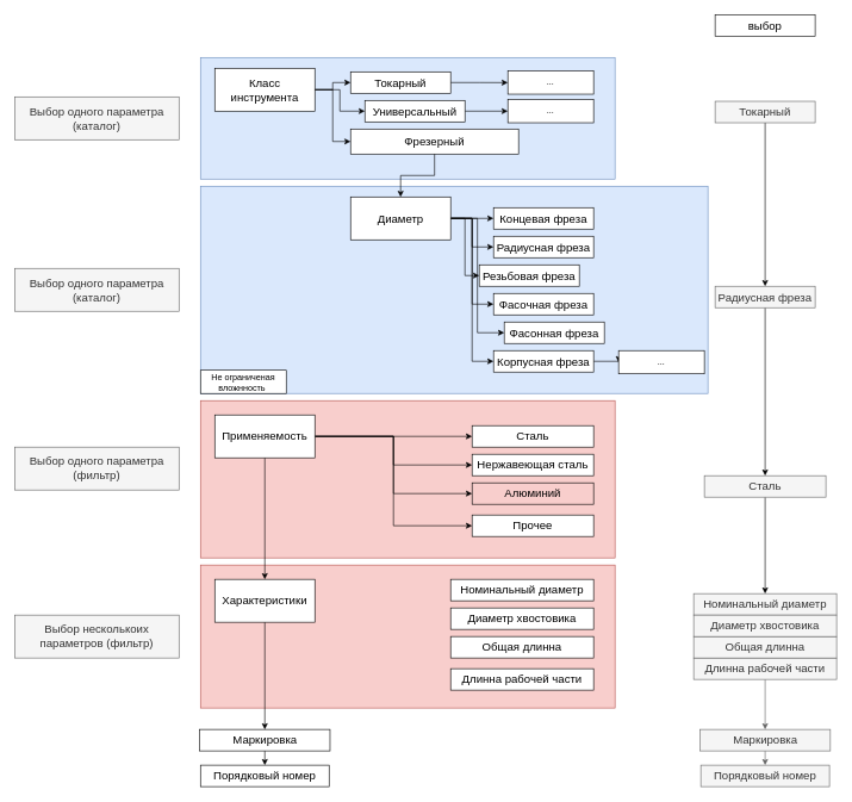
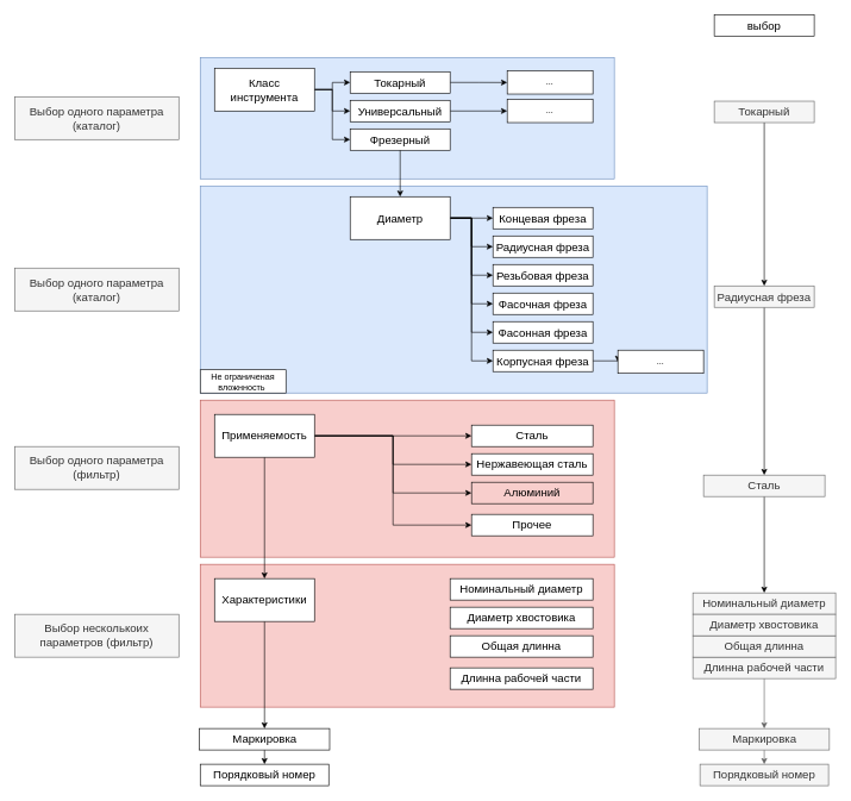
  <mxCell id="0" />
  <mxCell id="1" parent="0" />
  <mxCell id="2" value="" style="rounded=0;whiteSpace=wrap;html=1;fillColor=#f8cecc;strokeColor=#b85450;movable=1;resizable=1;rotatable=1;deletable=1;editable=1;locked=0;connectable=1;" vertex="1" parent="1"><mxGeometry x="280" y="790" width="580" height="200" as="geometry" /></mxCell>
  <mxCell id="3" value="" style="rounded=0;whiteSpace=wrap;html=1;fillColor=#f8cecc;strokeColor=#b85450;movable=1;resizable=1;rotatable=1;deletable=1;editable=1;locked=0;connectable=1;" vertex="1" parent="1"><mxGeometry x="280" y="560" width="580" height="220" as="geometry" /></mxCell>
  <mxCell id="4" value="" style="rounded=0;whiteSpace=wrap;html=1;fillColor=#dae8fc;strokeColor=#6c8ebf;movable=1;resizable=1;rotatable=1;deletable=1;editable=1;locked=0;connectable=1;" vertex="1" parent="1"><mxGeometry x="280" y="260" width="710" height="290" as="geometry" /></mxCell>
  <mxCell id="5" value="" style="rounded=0;whiteSpace=wrap;html=1;fillColor=#dae8fc;strokeColor=#6c8ebf;movable=0;resizable=0;rotatable=0;deletable=0;editable=0;locked=1;connectable=0;" vertex="1" parent="1"><mxGeometry x="280" y="80" width="580" height="170" as="geometry" /></mxCell>
- <mxCell id="6" value="&lt;font style=&quot;font-size: 16px;&quot;&gt;Фрезерный&lt;/font&gt;" style="rounded=0;whiteSpace=wrap;html=1;" vertex="1" parent="1"><mxGeometry x="490" y="180" width="235" height="35" as="geometry" /></mxCell>
+ <mxCell id="6" value="&lt;font style=&quot;font-size: 16px;&quot;&gt;Фрезерный&lt;/font&gt;" style="rounded=0;whiteSpace=wrap;html=1;" vertex="1" parent="1"><mxGeometry x="490" y="180" width="140" height="30" as="geometry" /></mxCell>
  <mxCell id="7" style="edgeStyle=orthogonalEdgeStyle;rounded=0;orthogonalLoop=1;jettySize=auto;html=1;exitX=1;exitY=0.5;exitDx=0;exitDy=0;" edge="1" parent="1" source="11" target="13"><mxGeometry relative="1" as="geometry" /></mxCell>
  <mxCell id="8" style="edgeStyle=orthogonalEdgeStyle;rounded=0;orthogonalLoop=1;jettySize=auto;html=1;exitX=1;exitY=0.5;exitDx=0;exitDy=0;entryX=0;entryY=0.5;entryDx=0;entryDy=0;" edge="1" parent="1" source="11" target="15"><mxGeometry relative="1" as="geometry" /></mxCell>
  <mxCell id="9" style="edgeStyle=orthogonalEdgeStyle;rounded=0;orthogonalLoop=1;jettySize=auto;html=1;exitX=1;exitY=0.5;exitDx=0;exitDy=0;entryX=0;entryY=0.5;entryDx=0;entryDy=0;" edge="1" parent="1" source="11" target="6"><mxGeometry relative="1" as="geometry" /></mxCell>
  <mxCell id="10" style="edgeStyle=orthogonalEdgeStyle;rounded=0;orthogonalLoop=1;jettySize=auto;html=1;entryX=0.5;entryY=0;entryDx=0;entryDy=0;exitX=0.5;exitY=1;exitDx=0;exitDy=0;" edge="1" parent="1" source="6" target="22"><mxGeometry relative="1" as="geometry" /></mxCell>
  <mxCell id="11" value="&lt;font style=&quot;font-size: 16px;&quot;&gt;Класс инструмента&lt;/font&gt;" style="rounded=0;whiteSpace=wrap;html=1;movable=1;resizable=1;rotatable=1;deletable=1;editable=1;locked=0;connectable=1;" vertex="1" parent="1"><mxGeometry x="300" y="95" width="140" height="60" as="geometry" /></mxCell>
  <mxCell id="12" value="" style="edgeStyle=orthogonalEdgeStyle;rounded=0;orthogonalLoop=1;jettySize=auto;html=1;" edge="1" parent="1" source="13" target="52"><mxGeometry relative="1" as="geometry" /></mxCell>
  <mxCell id="13" value="&lt;font style=&quot;font-size: 16px;&quot;&gt;Токарный&lt;/font&gt;" style="rounded=0;whiteSpace=wrap;html=1;" vertex="1" parent="1"><mxGeometry x="490" y="100" width="140" height="30" as="geometry" /></mxCell>
  <mxCell id="14" style="edgeStyle=orthogonalEdgeStyle;rounded=0;orthogonalLoop=1;jettySize=auto;html=1;exitX=1;exitY=0.5;exitDx=0;exitDy=0;entryX=0;entryY=0.5;entryDx=0;entryDy=0;" edge="1" parent="1" source="15" target="53"><mxGeometry relative="1" as="geometry" /></mxCell>
- <mxCell id="15" value="&lt;font style=&quot;font-size: 16px;&quot;&gt;Универсальный&lt;/font&gt;" style="rounded=0;whiteSpace=wrap;html=1;" vertex="1" parent="1"><mxGeometry x="510" y="140" width="140" height="30" as="geometry" /></mxCell>
+ <mxCell id="15" value="&lt;font style=&quot;font-size: 16px;&quot;&gt;Универсальный&lt;/font&gt;" style="rounded=0;whiteSpace=wrap;html=1;" vertex="1" parent="1"><mxGeometry x="490" y="140" width="140" height="30" as="geometry" /></mxCell>
  <mxCell id="16" style="edgeStyle=orthogonalEdgeStyle;rounded=0;orthogonalLoop=1;jettySize=auto;html=1;exitX=1;exitY=0.5;exitDx=0;exitDy=0;entryX=0;entryY=0.5;entryDx=0;entryDy=0;" edge="1" parent="1" source="22" target="24"><mxGeometry relative="1" as="geometry" /></mxCell>
  <mxCell id="17" style="edgeStyle=orthogonalEdgeStyle;rounded=0;orthogonalLoop=1;jettySize=auto;html=1;exitX=1;exitY=0.5;exitDx=0;exitDy=0;entryX=0;entryY=0.5;entryDx=0;entryDy=0;" edge="1" parent="1" source="22" target="23"><mxGeometry relative="1" as="geometry" /></mxCell>
  <mxCell id="18" style="edgeStyle=orthogonalEdgeStyle;rounded=0;orthogonalLoop=1;jettySize=auto;html=1;exitX=1;exitY=0.5;exitDx=0;exitDy=0;entryX=0;entryY=0.5;entryDx=0;entryDy=0;" edge="1" parent="1" source="22" target="26"><mxGeometry relative="1" as="geometry" /></mxCell>
  <mxCell id="19" style="edgeStyle=orthogonalEdgeStyle;rounded=0;orthogonalLoop=1;jettySize=auto;html=1;exitX=1;exitY=0.5;exitDx=0;exitDy=0;entryX=0;entryY=0.5;entryDx=0;entryDy=0;" edge="1" parent="1" source="22" target="29"><mxGeometry relative="1" as="geometry" /></mxCell>
  <mxCell id="20" style="edgeStyle=orthogonalEdgeStyle;rounded=0;orthogonalLoop=1;jettySize=auto;html=1;exitX=1;exitY=0.5;exitDx=0;exitDy=0;entryX=0;entryY=0.5;entryDx=0;entryDy=0;" edge="1" parent="1" source="22" target="28"><mxGeometry relative="1" as="geometry" /></mxCell>
  <mxCell id="21" style="edgeStyle=orthogonalEdgeStyle;rounded=0;orthogonalLoop=1;jettySize=auto;html=1;exitX=1;exitY=0.5;exitDx=0;exitDy=0;entryX=0;entryY=0.5;entryDx=0;entryDy=0;" edge="1" parent="1" source="22" target="25"><mxGeometry relative="1" as="geometry" /></mxCell>
  <mxCell id="22" value="&lt;font style=&quot;font-size: 16px;&quot;&gt;Диаметр&lt;/font&gt;" style="rounded=0;whiteSpace=wrap;html=1;movable=1;resizable=1;rotatable=1;deletable=1;editable=1;locked=0;connectable=1;" vertex="1" parent="1"><mxGeometry x="490" y="275" width="140" height="60" as="geometry" /></mxCell>
  <mxCell id="23" value="&lt;font style=&quot;font-size: 16px;&quot;&gt;Радиусная фреза&lt;/font&gt;" style="rounded=0;whiteSpace=wrap;html=1;" vertex="1" parent="1"><mxGeometry x="690" y="330" width="140" height="30" as="geometry" /></mxCell>
  <mxCell id="24" value="&lt;font style=&quot;font-size: 16px;&quot;&gt;Концевая фреза&lt;/font&gt;" style="rounded=0;whiteSpace=wrap;html=1;" vertex="1" parent="1"><mxGeometry x="690" y="290" width="140" height="30" as="geometry" /></mxCell>
- <mxCell id="25" value="&lt;font style=&quot;font-size: 16px;&quot;&gt;Резьбовая фреза&lt;/font&gt;" style="rounded=0;whiteSpace=wrap;html=1;" vertex="1" parent="1"><mxGeometry x="670" y="370" width="140" height="30" as="geometry" /></mxCell>
+ <mxCell id="25" value="&lt;font style=&quot;font-size: 16px;&quot;&gt;Резьбовая фреза&lt;/font&gt;" style="rounded=0;whiteSpace=wrap;html=1;" vertex="1" parent="1"><mxGeometry x="690" y="370" width="140" height="30" as="geometry" /></mxCell>
  <mxCell id="26" value="&lt;font style=&quot;font-size: 16px;&quot;&gt;Фасочная фреза&lt;/font&gt;" style="rounded=0;whiteSpace=wrap;html=1;" vertex="1" parent="1"><mxGeometry x="690" y="410" width="140" height="30" as="geometry" /></mxCell>
  <mxCell id="27" style="edgeStyle=orthogonalEdgeStyle;rounded=0;orthogonalLoop=1;jettySize=auto;html=1;exitX=1;exitY=0.5;exitDx=0;exitDy=0;entryX=0;entryY=0.5;entryDx=0;entryDy=0;" edge="1" parent="1" source="28" target="71"><mxGeometry relative="1" as="geometry" /></mxCell>
  <mxCell id="28" value="&lt;font style=&quot;font-size: 16px;&quot;&gt;Корпусная фреза&lt;/font&gt;" style="rounded=0;whiteSpace=wrap;html=1;" vertex="1" parent="1"><mxGeometry x="690" y="490" width="140" height="30" as="geometry" /></mxCell>
- <mxCell id="29" value="&lt;font style=&quot;font-size: 16px;&quot;&gt;Фасонная фреза&lt;/font&gt;" style="rounded=0;whiteSpace=wrap;html=1;" vertex="1" parent="1"><mxGeometry x="705" y="450" width="140" height="30" as="geometry" /></mxCell>
+ <mxCell id="29" value="&lt;font style=&quot;font-size: 16px;&quot;&gt;Фасонная фреза&lt;/font&gt;" style="rounded=0;whiteSpace=wrap;html=1;" vertex="1" parent="1"><mxGeometry x="690" y="450" width="140" height="30" as="geometry" /></mxCell>
  <mxCell id="30" style="edgeStyle=orthogonalEdgeStyle;rounded=0;orthogonalLoop=1;jettySize=auto;html=1;" edge="1" parent="1" source="35" target="36"><mxGeometry relative="1" as="geometry" /></mxCell>
  <mxCell id="31" style="edgeStyle=orthogonalEdgeStyle;rounded=0;orthogonalLoop=1;jettySize=auto;html=1;exitX=1;exitY=0.5;exitDx=0;exitDy=0;entryX=0;entryY=0.5;entryDx=0;entryDy=0;" edge="1" parent="1" source="35" target="39"><mxGeometry relative="1" as="geometry" /></mxCell>
  <mxCell id="32" style="edgeStyle=orthogonalEdgeStyle;rounded=0;orthogonalLoop=1;jettySize=auto;html=1;exitX=1;exitY=0.5;exitDx=0;exitDy=0;entryX=0;entryY=0.5;entryDx=0;entryDy=0;" edge="1" parent="1" source="35" target="38"><mxGeometry relative="1" as="geometry" /></mxCell>
  <mxCell id="33" style="edgeStyle=orthogonalEdgeStyle;rounded=0;orthogonalLoop=1;jettySize=auto;html=1;exitX=1;exitY=0.5;exitDx=0;exitDy=0;entryX=0;entryY=0.5;entryDx=0;entryDy=0;" edge="1" parent="1" source="35" target="37"><mxGeometry relative="1" as="geometry" /></mxCell>
  <mxCell id="34" style="edgeStyle=orthogonalEdgeStyle;rounded=0;orthogonalLoop=1;jettySize=auto;html=1;exitX=0.5;exitY=1;exitDx=0;exitDy=0;" edge="1" parent="1" source="35" target="45"><mxGeometry relative="1" as="geometry" /></mxCell>
  <mxCell id="35" value="&lt;font style=&quot;font-size: 16px;&quot;&gt;Применяемость&lt;/font&gt;" style="rounded=0;whiteSpace=wrap;html=1;movable=1;resizable=1;rotatable=1;deletable=1;editable=1;locked=0;connectable=1;" vertex="1" parent="1"><mxGeometry x="300" y="580" width="140" height="60" as="geometry" /></mxCell>
  <mxCell id="36" value="&lt;font style=&quot;font-size: 16px;&quot;&gt;Сталь&lt;/font&gt;" style="rounded=0;whiteSpace=wrap;html=1;" vertex="1" parent="1"><mxGeometry x="660" y="595" width="170" height="30" as="geometry" /></mxCell>
  <mxCell id="37" value="&lt;font style=&quot;font-size: 16px;&quot;&gt;Прочее&lt;/font&gt;" style="rounded=0;whiteSpace=wrap;html=1;" vertex="1" parent="1"><mxGeometry x="660" y="720" width="170" height="30" as="geometry" /></mxCell>
  <mxCell id="38" value="&lt;font style=&quot;font-size: 16px;&quot;&gt;Алюминий&lt;/font&gt;" style="rounded=0;whiteSpace=wrap;html=1;fillColor=#f8cecc;" vertex="1" parent="1"><mxGeometry x="660" y="675" width="170" height="30" as="geometry" /></mxCell>
  <mxCell id="39" value="&lt;font style=&quot;font-size: 16px;&quot;&gt;Нержавеющая сталь&lt;/font&gt;" style="rounded=0;whiteSpace=wrap;html=1;" vertex="1" parent="1"><mxGeometry x="660" y="635" width="170" height="30" as="geometry" /></mxCell>
  <mxCell id="40" value="&lt;font style=&quot;font-size: 16px;&quot;&gt;Номинальный диаметр&lt;/font&gt;" style="rounded=0;whiteSpace=wrap;html=1;" vertex="1" parent="1"><mxGeometry x="630" y="810" width="200" height="30" as="geometry" /></mxCell>
  <mxCell id="41" value="&lt;font style=&quot;font-size: 16px;&quot;&gt;Длинна рабочей части&lt;/font&gt;" style="rounded=0;whiteSpace=wrap;html=1;" vertex="1" parent="1"><mxGeometry x="630" y="935" width="200" height="30" as="geometry" /></mxCell>
  <mxCell id="42" value="&lt;font style=&quot;font-size: 16px;&quot;&gt;Общая длинна&lt;/font&gt;" style="rounded=0;whiteSpace=wrap;html=1;" vertex="1" parent="1"><mxGeometry x="630" y="890" width="200" height="30" as="geometry" /></mxCell>
  <mxCell id="43" value="&lt;font style=&quot;font-size: 16px;&quot;&gt;Диаметр хвостовика&lt;/font&gt;" style="rounded=0;whiteSpace=wrap;html=1;" vertex="1" parent="1"><mxGeometry x="630" y="850" width="200" height="30" as="geometry" /></mxCell>
  <mxCell id="44" style="edgeStyle=orthogonalEdgeStyle;rounded=0;orthogonalLoop=1;jettySize=auto;html=1;exitX=0.5;exitY=1;exitDx=0;exitDy=0;entryX=0.5;entryY=0;entryDx=0;entryDy=0;" edge="1" parent="1" source="45" target="47"><mxGeometry relative="1" as="geometry" /></mxCell>
  <mxCell id="45" value="&lt;font style=&quot;font-size: 16px;&quot;&gt;Характеристики&lt;/font&gt;" style="rounded=0;whiteSpace=wrap;html=1;movable=1;resizable=1;rotatable=1;deletable=1;editable=1;locked=0;connectable=1;" vertex="1" parent="1"><mxGeometry x="300" y="810" width="140" height="60" as="geometry" /></mxCell>
  <mxCell id="46" style="edgeStyle=orthogonalEdgeStyle;rounded=0;orthogonalLoop=1;jettySize=auto;html=1;exitX=0.5;exitY=1;exitDx=0;exitDy=0;entryX=0.5;entryY=0;entryDx=0;entryDy=0;" edge="1" parent="1" source="47" target="48"><mxGeometry relative="1" as="geometry" /></mxCell>
  <mxCell id="47" value="&lt;font style=&quot;font-size: 16px;&quot;&gt;Маркировка&lt;/font&gt;" style="rounded=0;whiteSpace=wrap;html=1;" vertex="1" parent="1"><mxGeometry x="278.75" y="1020" width="182.5" height="30" as="geometry" /></mxCell>
  <mxCell id="48" value="&lt;font style=&quot;font-size: 16px;&quot;&gt;Порядковый номер&lt;/font&gt;" style="rounded=0;whiteSpace=wrap;html=1;" vertex="1" parent="1"><mxGeometry x="280" y="1070" width="180" height="30" as="geometry" /></mxCell>
  <mxCell id="49" value="&lt;font style=&quot;font-size: 16px;&quot;&gt;Выбор несколькоих параметров (фильтр)&lt;/font&gt;" style="rounded=0;whiteSpace=wrap;html=1;fillColor=#f5f5f5;fontColor=#333333;strokeColor=#666666;" vertex="1" parent="1"><mxGeometry x="20" y="860" width="230" height="60" as="geometry" /></mxCell>
  <mxCell id="50" value="&lt;font style=&quot;font-size: 16px;&quot;&gt;Выбор одного параметра (фильтр)&lt;/font&gt;" style="rounded=0;whiteSpace=wrap;html=1;fillColor=#f5f5f5;fontColor=#333333;strokeColor=#666666;" vertex="1" parent="1"><mxGeometry x="20" y="625" width="230" height="60" as="geometry" /></mxCell>
  <mxCell id="51" value="&lt;font style=&quot;font-size: 16px;&quot;&gt;Выбор одного параметра (каталог)&lt;/font&gt;" style="rounded=0;whiteSpace=wrap;html=1;fillColor=#f5f5f5;fontColor=#333333;strokeColor=#666666;" vertex="1" parent="1"><mxGeometry x="20" y="375" width="230" height="60" as="geometry" /></mxCell>
  <mxCell id="52" value="..." style="whiteSpace=wrap;html=1;rounded=0;" vertex="1" parent="1"><mxGeometry x="710" y="98.75" width="120" height="32.5" as="geometry" /></mxCell>
  <mxCell id="53" value="..." style="whiteSpace=wrap;html=1;rounded=0;" vertex="1" parent="1"><mxGeometry x="710" y="138.75" width="120" height="32.5" as="geometry" /></mxCell>
  <mxCell id="54" value="&lt;font style=&quot;font-size: 16px;&quot;&gt;Выбор одного параметра (каталог)&lt;/font&gt;" style="rounded=0;whiteSpace=wrap;html=1;fillColor=#f5f5f5;fontColor=#333333;strokeColor=#666666;" vertex="1" parent="1"><mxGeometry x="20" y="135" width="230" height="60" as="geometry" /></mxCell>
  <mxCell id="55" style="edgeStyle=orthogonalEdgeStyle;rounded=0;orthogonalLoop=1;jettySize=auto;html=1;exitX=0.5;exitY=1;exitDx=0;exitDy=0;" edge="1" parent="1" source="56" target="59"><mxGeometry relative="1" as="geometry" /></mxCell>
  <mxCell id="56" value="&lt;font style=&quot;font-size: 16px;&quot;&gt;Токарный&lt;/font&gt;" style="rounded=0;whiteSpace=wrap;html=1;fillColor=#f5f5f5;fontColor=#333333;strokeColor=#666666;" vertex="1" parent="1"><mxGeometry x="1000" y="141.25" width="140" height="30" as="geometry" /></mxCell>
  <mxCell id="57" value="&lt;font style=&quot;font-size: 16px;&quot;&gt;выбор&lt;/font&gt;" style="rounded=0;whiteSpace=wrap;html=1;" vertex="1" parent="1"><mxGeometry x="1000" y="20" width="140" height="30" as="geometry" /></mxCell>
  <mxCell id="58" style="edgeStyle=orthogonalEdgeStyle;rounded=0;orthogonalLoop=1;jettySize=auto;html=1;exitX=0.5;exitY=1;exitDx=0;exitDy=0;entryX=0.5;entryY=0;entryDx=0;entryDy=0;" edge="1" parent="1" source="59" target="61"><mxGeometry relative="1" as="geometry" /></mxCell>
  <mxCell id="59" value="&lt;font style=&quot;font-size: 16px;&quot;&gt;Радиусная фреза&lt;/font&gt;" style="rounded=0;whiteSpace=wrap;html=1;fillColor=#f5f5f5;fontColor=#333333;strokeColor=#666666;" vertex="1" parent="1"><mxGeometry x="1000" y="400" width="140" height="30" as="geometry" /></mxCell>
  <mxCell id="60" style="edgeStyle=orthogonalEdgeStyle;rounded=0;orthogonalLoop=1;jettySize=auto;html=1;exitX=0.5;exitY=1;exitDx=0;exitDy=0;entryX=0.5;entryY=0;entryDx=0;entryDy=0;" edge="1" parent="1" source="61" target="62"><mxGeometry relative="1" as="geometry" /></mxCell>
  <mxCell id="61" value="&lt;font style=&quot;font-size: 16px;&quot;&gt;Сталь&lt;/font&gt;" style="rounded=0;whiteSpace=wrap;html=1;fillColor=#f5f5f5;fontColor=#333333;strokeColor=#666666;" vertex="1" parent="1"><mxGeometry x="985" y="665" width="170" height="30" as="geometry" /></mxCell>
  <mxCell id="62" value="&lt;font style=&quot;font-size: 16px;&quot;&gt;Номинальный диаметр&lt;/font&gt;" style="rounded=0;whiteSpace=wrap;html=1;fillColor=#f5f5f5;fontColor=#333333;strokeColor=#666666;" vertex="1" parent="1"><mxGeometry x="970" y="830" width="200" height="30" as="geometry" /></mxCell>
  <mxCell id="63" style="edgeStyle=orthogonalEdgeStyle;rounded=0;orthogonalLoop=1;jettySize=auto;html=1;exitX=0.5;exitY=1;exitDx=0;exitDy=0;entryX=0.5;entryY=0;entryDx=0;entryDy=0;fillColor=#f5f5f5;strokeColor=#666666;" edge="1" parent="1" source="64" target="68"><mxGeometry relative="1" as="geometry" /></mxCell>
  <mxCell id="64" value="&lt;font style=&quot;font-size: 16px;&quot;&gt;Длинна рабочей части&lt;/font&gt;" style="rounded=0;whiteSpace=wrap;html=1;fillColor=#f5f5f5;fontColor=#333333;strokeColor=#666666;" vertex="1" parent="1"><mxGeometry x="970" y="920" width="200" height="30" as="geometry" /></mxCell>
  <mxCell id="65" value="&lt;font style=&quot;font-size: 16px;&quot;&gt;Общая длинна&lt;/font&gt;" style="rounded=0;whiteSpace=wrap;html=1;fillColor=#f5f5f5;fontColor=#333333;strokeColor=#666666;" vertex="1" parent="1"><mxGeometry x="970" y="890" width="200" height="30" as="geometry" /></mxCell>
  <mxCell id="66" value="&lt;font style=&quot;font-size: 16px;&quot;&gt;Диаметр хвостовика&lt;/font&gt;" style="rounded=0;whiteSpace=wrap;html=1;fillColor=#f5f5f5;fontColor=#333333;strokeColor=#666666;" vertex="1" parent="1"><mxGeometry x="970" y="860" width="200" height="30" as="geometry" /></mxCell>
  <mxCell id="67" style="edgeStyle=orthogonalEdgeStyle;rounded=0;orthogonalLoop=1;jettySize=auto;html=1;exitX=0.5;exitY=1;exitDx=0;exitDy=0;entryX=0.5;entryY=0;entryDx=0;entryDy=0;fillColor=#f5f5f5;strokeColor=#666666;" edge="1" parent="1" source="68" target="69"><mxGeometry relative="1" as="geometry" /></mxCell>
  <mxCell id="68" value="&lt;font style=&quot;font-size: 16px;&quot;&gt;Маркировка&lt;/font&gt;" style="rounded=0;whiteSpace=wrap;html=1;fillColor=#f5f5f5;fontColor=#333333;strokeColor=#666666;" vertex="1" parent="1"><mxGeometry x="978.75" y="1020" width="182.5" height="30" as="geometry" /></mxCell>
  <mxCell id="69" value="&lt;font style=&quot;font-size: 16px;&quot;&gt;Порядковый номер&lt;/font&gt;" style="rounded=0;whiteSpace=wrap;html=1;fillColor=#f5f5f5;fontColor=#333333;strokeColor=#666666;" vertex="1" parent="1"><mxGeometry x="980" y="1070" width="180" height="30" as="geometry" /></mxCell>
  <mxCell id="70" value="Не ограниченая вложнность&amp;nbsp;" style="whiteSpace=wrap;html=1;rounded=0;" vertex="1" parent="1"><mxGeometry x="280" y="517.5" width="120" height="32.5" as="geometry" /></mxCell>
  <mxCell id="71" value="..." style="whiteSpace=wrap;html=1;rounded=0;" vertex="1" parent="1"><mxGeometry x="865" y="490" width="120" height="32.5" as="geometry" /></mxCell>
